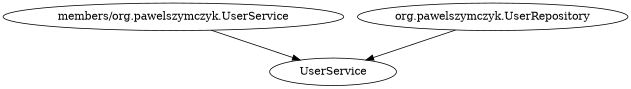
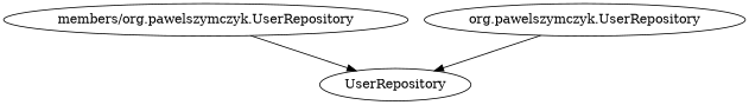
  digraph {
    concentrate=true
-   n1 [label="members/org.pawelszymczyk.UserService"]
-   UserRepository [label=UserService]
+   n1 [label="members/org.pawelszymczyk.UserRepository"]
+   UserRepository
    n3 [label="org.pawelszymczyk.UserRepository"]
    n1 -> UserRepository
    n3 -> UserRepository
  }
